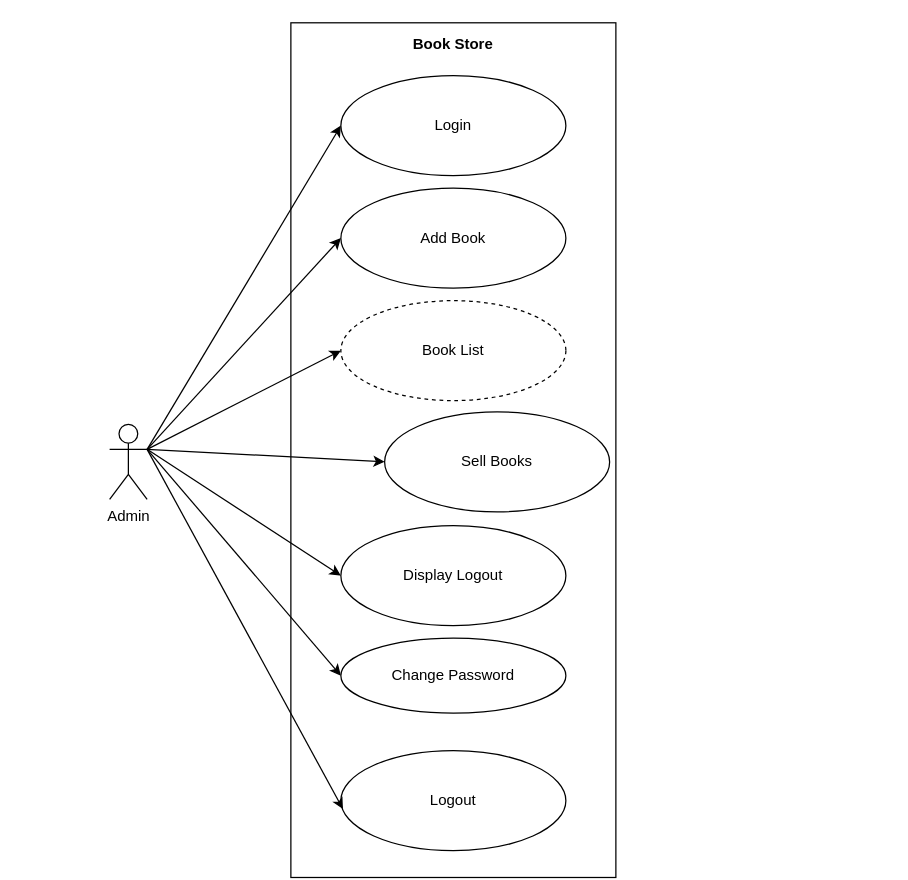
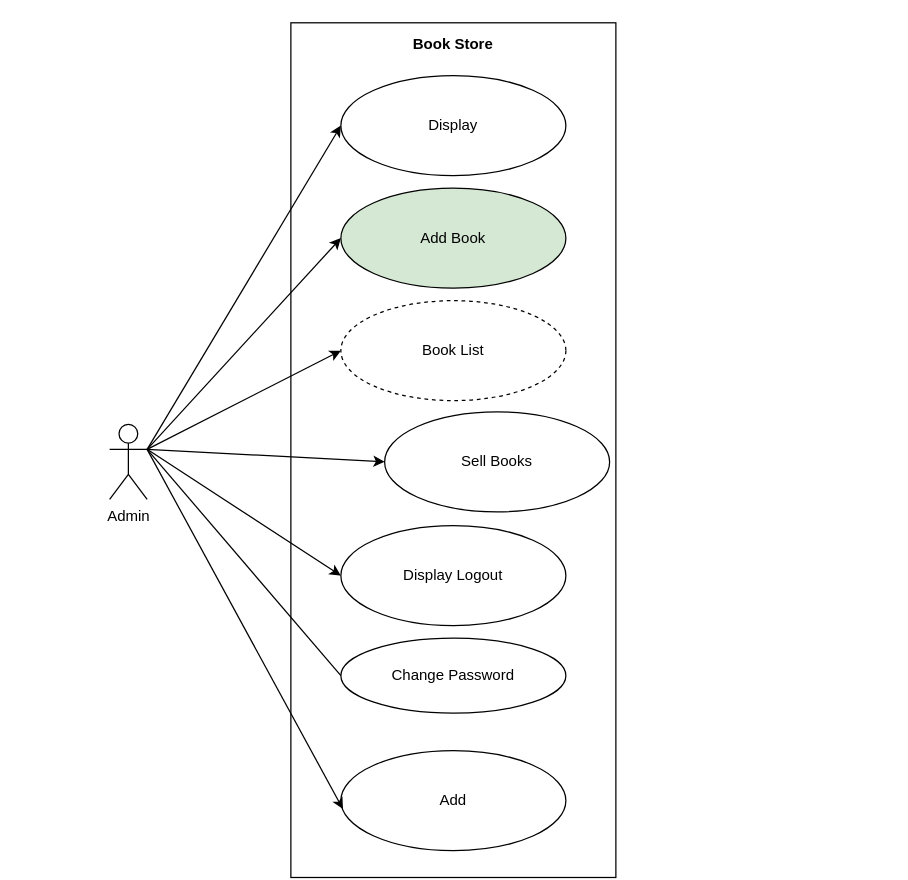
  <mxCell id="0" />
  <mxCell id="1" parent="0" />
  <mxCell id="2" value="" style="rounded=0;whiteSpace=wrap;html=1;rotation=90;" parent="1" vertex="1"><mxGeometry x="20.12" y="229.62" width="683.75" height="260" as="geometry" /></mxCell>
- <mxCell id="3" value="Login" style="ellipse;whiteSpace=wrap;html=1;" parent="1" vertex="1"><mxGeometry x="272" y="60" width="180" height="80" as="geometry" /></mxCell>
- <mxCell id="4" value="Add Book" style="ellipse;whiteSpace=wrap;html=1;" parent="1" vertex="1"><mxGeometry x="272" y="150" width="180" height="80" as="geometry" /></mxCell>
+ <mxCell id="3" value="Display" style="ellipse;whiteSpace=wrap;html=1;" parent="1" vertex="1"><mxGeometry x="272" y="60" width="180" height="80" as="geometry" /></mxCell>
+ <mxCell id="4" value="Add Book" style="ellipse;whiteSpace=wrap;html=1;fillColor=#d5e8d4;" parent="1" vertex="1"><mxGeometry x="272" y="150" width="180" height="80" as="geometry" /></mxCell>
  <mxCell id="5" value="Book List" style="ellipse;whiteSpace=wrap;html=1;dashed=1;" parent="1" vertex="1"><mxGeometry x="272" y="240" width="180" height="80" as="geometry" /></mxCell>
  <mxCell id="6" value="Sell Books" style="ellipse;whiteSpace=wrap;html=1;" parent="1" vertex="1"><mxGeometry x="307" y="329" width="180" height="80" as="geometry" /></mxCell>
  <mxCell id="7" value="Display Logout" style="ellipse;whiteSpace=wrap;html=1;" parent="1" vertex="1"><mxGeometry x="272" y="420" width="180" height="80" as="geometry" /></mxCell>
  <mxCell id="8" value="Change Password" style="ellipse;whiteSpace=wrap;html=1;" parent="1" vertex="1"><mxGeometry x="272" y="510" width="180" height="60" as="geometry" /></mxCell>
- <mxCell id="9" value="Logout" style="ellipse;whiteSpace=wrap;html=1;" parent="1" vertex="1"><mxGeometry x="272" y="600" width="180" height="80" as="geometry" /></mxCell>
+ <mxCell id="9" value="Add" style="ellipse;whiteSpace=wrap;html=1;" parent="1" vertex="1"><mxGeometry x="272" y="600" width="180" height="80" as="geometry" /></mxCell>
  <mxCell id="10" value="Admin" style="shape=umlActor;verticalLabelPosition=bottom;verticalAlign=top;html=1;outlineConnect=0;" parent="1" vertex="1"><mxGeometry x="87" y="339" width="30" height="60" as="geometry" /></mxCell>
  <mxCell id="11" value="" style="endArrow=classic;html=1;rounded=0;entryX=0;entryY=0.5;entryDx=0;entryDy=0;exitX=1;exitY=0.333;exitDx=0;exitDy=0;exitPerimeter=0;" parent="1" source="10" target="5" edge="1"><mxGeometry width="50" height="50" relative="1" as="geometry"><mxPoint x="72" y="360" as="sourcePoint" /><mxPoint x="122" y="310" as="targetPoint" /></mxGeometry></mxCell>
  <mxCell id="12" value="" style="endArrow=classic;html=1;rounded=0;entryX=0;entryY=0.5;entryDx=0;entryDy=0;exitX=1;exitY=0.333;exitDx=0;exitDy=0;exitPerimeter=0;" parent="1" source="10" target="6" edge="1"><mxGeometry width="50" height="50" relative="1" as="geometry"><mxPoint x="78" y="369" as="sourcePoint" /><mxPoint x="282" y="290" as="targetPoint" /></mxGeometry></mxCell>
  <mxCell id="13" value="" style="endArrow=classic;html=1;rounded=0;entryX=0;entryY=0.5;entryDx=0;entryDy=0;exitX=1;exitY=0.333;exitDx=0;exitDy=0;exitPerimeter=0;" parent="1" source="10" target="7" edge="1"><mxGeometry width="50" height="50" relative="1" as="geometry"><mxPoint x="78" y="369" as="sourcePoint" /><mxPoint x="282" y="379" as="targetPoint" /></mxGeometry></mxCell>
- <mxCell id="14" value="" style="endArrow=classic;html=1;rounded=0;entryX=0;entryY=0.5;entryDx=0;entryDy=0;exitX=1;exitY=0.333;exitDx=0;exitDy=0;exitPerimeter=0;" parent="1" source="10" target="8" edge="1"><mxGeometry width="50" height="50" relative="1" as="geometry"><mxPoint x="78" y="369" as="sourcePoint" /><mxPoint x="282" y="470" as="targetPoint" /></mxGeometry></mxCell>
+ <mxCell id="14" value="" style="endArrow=none;html=1;rounded=0;entryX=0;entryY=0.5;entryDx=0;entryDy=0;exitX=1;exitY=0.333;exitDx=0;exitDy=0;exitPerimeter=0;" parent="1" source="10" target="8" edge="1"><mxGeometry width="50" height="50" relative="1" as="geometry"><mxPoint x="78" y="369" as="sourcePoint" /><mxPoint x="282" y="470" as="targetPoint" /></mxGeometry></mxCell>
  <mxCell id="15" value="" style="endArrow=classic;html=1;rounded=0;entryX=0.009;entryY=0.584;entryDx=0;entryDy=0;exitX=1;exitY=0.333;exitDx=0;exitDy=0;exitPerimeter=0;entryPerimeter=0;" parent="1" source="10" target="9" edge="1"><mxGeometry width="50" height="50" relative="1" as="geometry"><mxPoint x="78" y="369" as="sourcePoint" /><mxPoint x="282" y="560" as="targetPoint" /></mxGeometry></mxCell>
  <mxCell id="16" value="Book Store" style="text;html=1;align=center;verticalAlign=middle;whiteSpace=wrap;rounded=0;fontStyle=1" parent="1" vertex="1"><mxGeometry x="232" y="20" width="260" height="30" as="geometry" /></mxCell>
  <mxCell id="17" value="" style="endArrow=classic;html=1;rounded=0;entryX=0;entryY=0.5;entryDx=0;entryDy=0;exitX=1;exitY=0.333;exitDx=0;exitDy=0;exitPerimeter=0;" parent="1" source="10" target="4" edge="1"><mxGeometry width="50" height="50" relative="1" as="geometry"><mxPoint x="127" y="369" as="sourcePoint" /><mxPoint x="282" y="290" as="targetPoint" /><Array as="points" /></mxGeometry></mxCell>
  <mxCell id="18" value="" style="endArrow=classic;html=1;rounded=0;entryX=0;entryY=0.5;entryDx=0;entryDy=0;exitX=1;exitY=0.333;exitDx=0;exitDy=0;exitPerimeter=0;" edge="1" parent="1" source="10" target="3"><mxGeometry width="50" height="50" relative="1" as="geometry"><mxPoint x="127" y="369" as="sourcePoint" /><mxPoint x="282" y="200" as="targetPoint" /><Array as="points" /></mxGeometry></mxCell>
